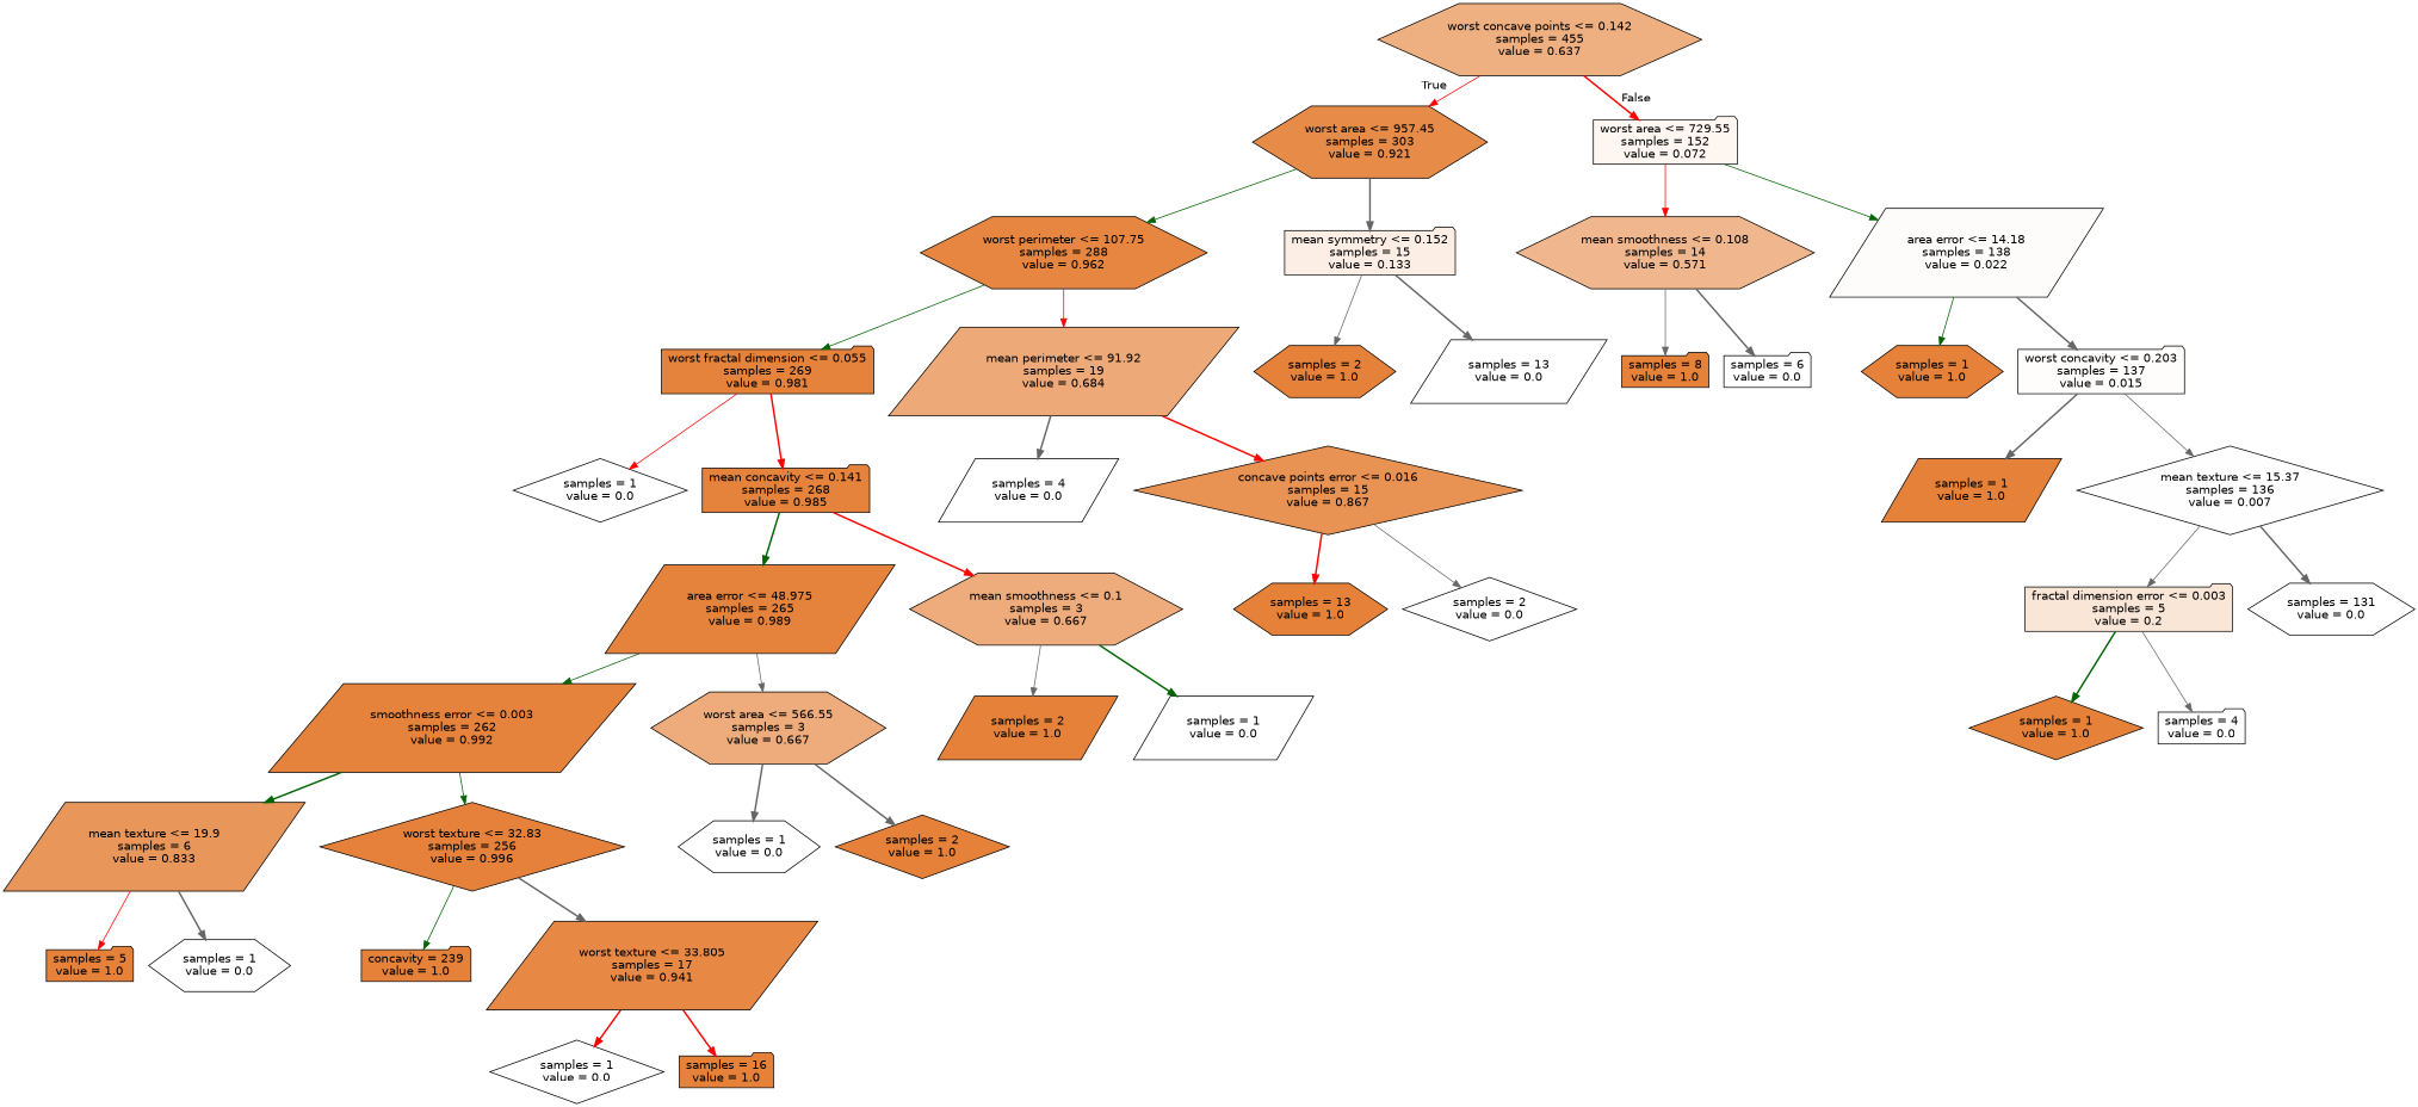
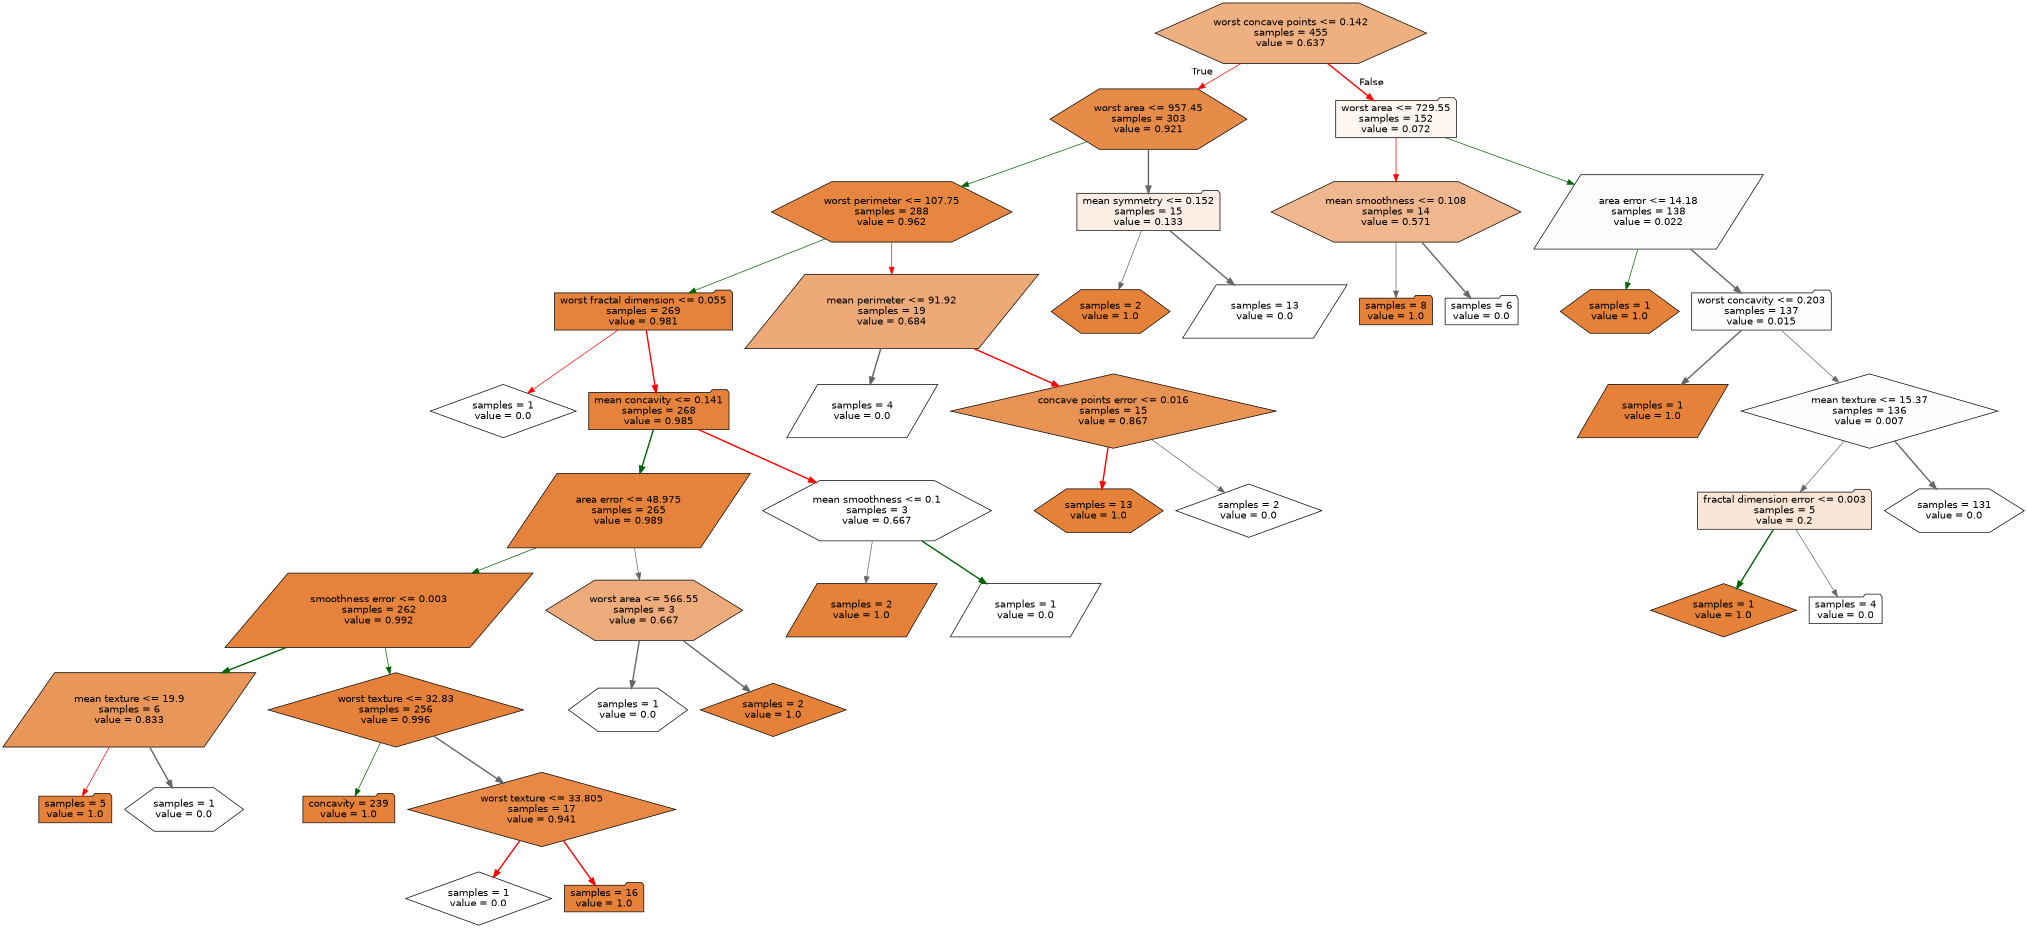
  digraph {
    node [color=black fillcolor="#e58139" fontname=helvetica shape=hexagon style=filled]
    edge [color=gray40 fontname=helvetica style=bold]
    n1 [fillcolor="#eeaf81" label="worst concave points <= 0.142\nsamples = 455\nvalue = 0.637"]
    n2 [fillcolor="#e78b49" label="worst area <= 957.45\nsamples = 303\nvalue = 0.921"]
    n3 [fillcolor="#fdf6f1" label="worst area <= 729.55\nsamples = 152\nvalue = 0.072" shape=folder]
    n4 [fillcolor="#e68641" label="worst perimeter <= 107.75\nsamples = 288\nvalue = 0.962"]
    n5 [fillcolor="#fceee5" label="mean symmetry <= 0.152\nsamples = 15\nvalue = 0.133" shape=folder]
    n6 [fillcolor="#f0b78e" label="mean smoothness <= 0.108\nsamples = 14\nvalue = 0.571"]
    n7 [fillcolor="#fefcfb" label="area error <= 14.18\nsamples = 138\nvalue = 0.022" shape=parallelogram]
    n8 [fillcolor="#e5833d" label="worst fractal dimension <= 0.055\nsamples = 269\nvalue = 0.981" shape=folder]
    n9 [fillcolor="#eda978" label="mean perimeter <= 91.92\nsamples = 19\nvalue = 0.684" shape=parallelogram]
    n10 [label="samples = 2\nvalue = 1.0"]
    n11 [fillcolor="#ffffff" label="samples = 13\nvalue = 0.0" shape=parallelogram]
    n12 [fillcolor="#ffffff" label="samples = 1\nvalue = 0.0" shape=diamond]
    n13 [fillcolor="#e5833c" label="mean concavity <= 0.141\nsamples = 268\nvalue = 0.985" shape=folder]
    n14 [fillcolor="#ffffff" label="samples = 4\nvalue = 0.0" shape=parallelogram]
    n15 [fillcolor="#e89253" label="concave points error <= 0.016\nsamples = 15\nvalue = 0.867" shape=diamond]
    n16 [fillcolor="#e5823b" label="area error <= 48.975\nsamples = 265\nvalue = 0.989" shape=parallelogram]
-   n17 [fillcolor="#eeab7b" label="mean smoothness <= 0.1\nsamples = 3\nvalue = 0.667"]
+   n17 [fillcolor="#ffffff" label="mean smoothness <= 0.1\nsamples = 3\nvalue = 0.667"]
    n18 [fillcolor="#e5823b" label="smoothness error <= 0.003\nsamples = 262\nvalue = 0.992" shape=parallelogram]
    n19 [fillcolor="#eeab7b" label="worst area <= 566.55\nsamples = 3\nvalue = 0.667"]
    n20 [label="samples = 2\nvalue = 1.0" shape=parallelogram]
    n21 [fillcolor="#ffffff" label="samples = 1\nvalue = 0.0" shape=parallelogram]
    n22 [fillcolor="#e9965a" label="mean texture <= 19.9\nsamples = 6\nvalue = 0.833" shape=parallelogram]
    n23 [fillcolor="#e5813a" label="worst texture <= 32.83\nsamples = 256\nvalue = 0.996" shape=diamond]
    n24 [fillcolor="#ffffff" label="samples = 1\nvalue = 0.0"]
    n25 [label="samples = 2\nvalue = 1.0" shape=diamond]
    n26 [label="samples = 5\nvalue = 1.0" shape=folder]
    n27 [fillcolor="#ffffff" label="samples = 1\nvalue = 0.0"]
    n28 [label="concavity = 239\nvalue = 1.0" shape=folder]
-   n29 [fillcolor="#e78845" label="worst texture <= 33.805\nsamples = 17\nvalue = 0.941" shape=parallelogram]
+   n29 [fillcolor="#e78845" label="worst texture <= 33.805\nsamples = 17\nvalue = 0.941" shape=diamond]
    n30 [fillcolor="#ffffff" label="samples = 1\nvalue = 0.0" shape=diamond]
    n31 [label="samples = 16\nvalue = 1.0" shape=folder]
    n32 [label="samples = 13\nvalue = 1.0"]
    n33 [fillcolor="#ffffff" label="samples = 2\nvalue = 0.0" shape=diamond]
    n34 [label="samples = 8\nvalue = 1.0" shape=folder]
    n35 [fillcolor="#ffffff" label="samples = 6\nvalue = 0.0" shape=folder]
    n36 [label="samples = 1\nvalue = 1.0"]
    n37 [fillcolor="#fffdfc" label="worst concavity <= 0.203\nsamples = 137\nvalue = 0.015" shape=folder]
    n38 [label="samples = 1\nvalue = 1.0" shape=parallelogram]
    n39 [fillcolor="#fffefe" label="mean texture <= 15.37\nsamples = 136\nvalue = 0.007" shape=diamond]
    n40 [fillcolor="#fae6d7" label="fractal dimension error <= 0.003\nsamples = 5\nvalue = 0.2" shape=folder]
    n41 [fillcolor="#ffffff" label="samples = 131\nvalue = 0.0"]
    n42 [label="samples = 1\nvalue = 1.0" shape=diamond]
    n43 [fillcolor="#ffffff" label="samples = 4\nvalue = 0.0" shape=folder]
    n1 -> n2 [color=red headlabel=True labelangle=45 labeldistance=2.5 style=solid]
    n1 -> n3 [color=red headlabel=False labelangle=-45 labeldistance=2.5]
    n2 -> n4 [color=darkgreen style=solid]
    n2 -> n5
    n3 -> n6 [color=red style=solid]
    n3 -> n7 [color=darkgreen style=solid]
    n4 -> n8 [color=darkgreen style=solid]
    n4 -> n9 [color=red style=solid]
    n5 -> n10 [style=solid]
    n5 -> n11
    n6 -> n34 [style=solid]
    n6 -> n35
    n7 -> n36 [color=darkgreen style=solid]
    n7 -> n37
    n8 -> n12 [color=red style=solid]
    n8 -> n13 [color=red]
    n9 -> n14
    n9 -> n15 [color=red]
    n13 -> n16 [color=darkgreen]
    n13 -> n17 [color=red]
    n15 -> n32 [color=red]
    n15 -> n33 [style=solid]
    n16 -> n18 [color=darkgreen style=solid]
    n16 -> n19 [style=solid]
    n17 -> n20 [style=solid]
    n17 -> n21 [color=darkgreen]
    n18 -> n22 [color=darkgreen]
    n18 -> n23 [color=darkgreen style=solid]
    n19 -> n24
    n19 -> n25
    n22 -> n26 [color=red style=solid]
    n22 -> n27
    n23 -> n28 [color=darkgreen style=solid]
    n23 -> n29
    n29 -> n30 [color=red]
    n29 -> n31 [color=red]
    n37 -> n38
    n37 -> n39 [style=solid]
    n39 -> n40 [style=solid]
    n39 -> n41
    n40 -> n42 [color=darkgreen]
    n40 -> n43 [style=solid]
  }
